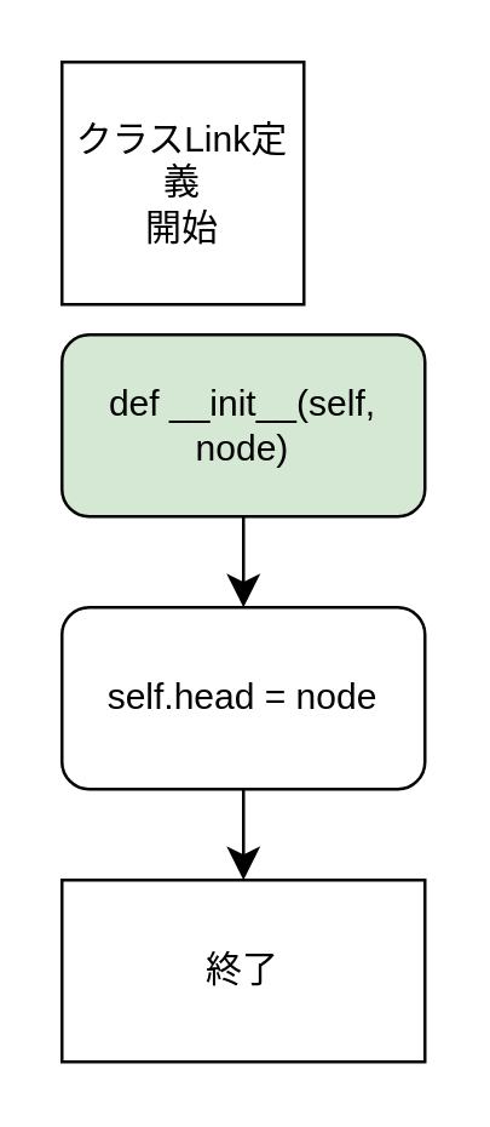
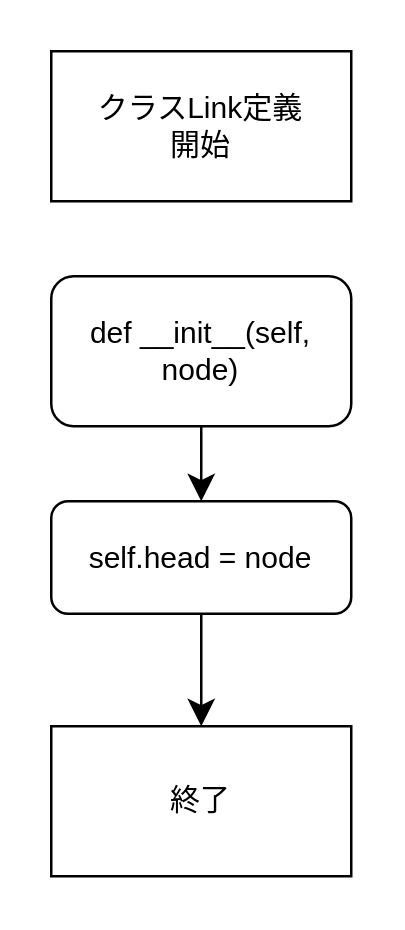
  <mxCell id="0" />
  <mxCell id="1" parent="0" />
- <mxCell id="2" value="クラスLink定義&lt;div&gt;開始&lt;/div&gt;" style="rounded=0;whiteSpace=wrap;html=1;" vertex="1" parent="1"><mxGeometry x="20" y="20" width="80" height="80" as="geometry" /></mxCell>
+ <mxCell id="2" value="クラスLink定義&lt;div&gt;開始&lt;/div&gt;" style="rounded=0;whiteSpace=wrap;html=1;" vertex="1" parent="1"><mxGeometry x="20" y="20" width="120" height="60" as="geometry" /></mxCell>
  <mxCell id="3" style="edgeStyle=none;curved=1;rounded=0;orthogonalLoop=1;jettySize=auto;html=1;exitX=0.5;exitY=1;exitDx=0;exitDy=0;entryX=0.5;entryY=0;entryDx=0;entryDy=0;fontSize=12;startSize=8;endSize=8;" edge="1" parent="1" source="4" target="7"><mxGeometry relative="1" as="geometry" /></mxCell>
- <mxCell id="4" value="self.head = node" style="rounded=1;whiteSpace=wrap;html=1;" vertex="1" parent="1"><mxGeometry x="20" y="200" width="120" height="60" as="geometry" /></mxCell>
+ <mxCell id="4" value="self.head = node" style="rounded=1;whiteSpace=wrap;html=1;" vertex="1" parent="1"><mxGeometry x="20" y="200" width="120" height="45" as="geometry" /></mxCell>
  <mxCell id="5" style="edgeStyle=none;curved=1;rounded=0;orthogonalLoop=1;jettySize=auto;html=1;exitX=0.5;exitY=1;exitDx=0;exitDy=0;fontSize=12;startSize=8;endSize=8;" edge="1" parent="1" source="6" target="4"><mxGeometry relative="1" as="geometry" /></mxCell>
- <mxCell id="6" value="def __init__(self, node)" style="rounded=1;whiteSpace=wrap;html=1;fillColor=#d5e8d4;" vertex="1" parent="1"><mxGeometry x="20" y="110" width="120" height="60" as="geometry" /></mxCell>
+ <mxCell id="6" value="def __init__(self, node)" style="rounded=1;whiteSpace=wrap;html=1;" vertex="1" parent="1"><mxGeometry x="20" y="110" width="120" height="60" as="geometry" /></mxCell>
  <mxCell id="7" value="終了" style="rounded=0;whiteSpace=wrap;html=1;" vertex="1" parent="1"><mxGeometry x="20" y="290" width="120" height="60" as="geometry" /></mxCell>
